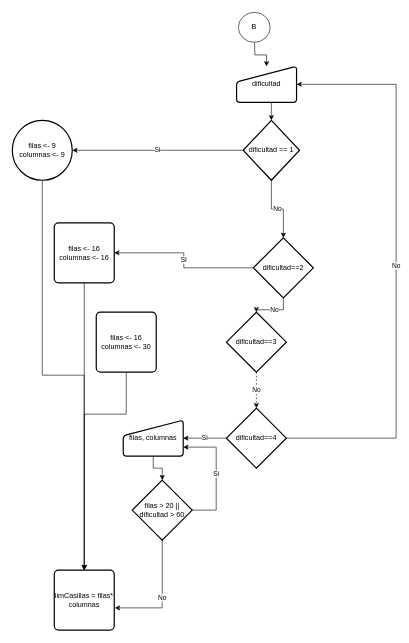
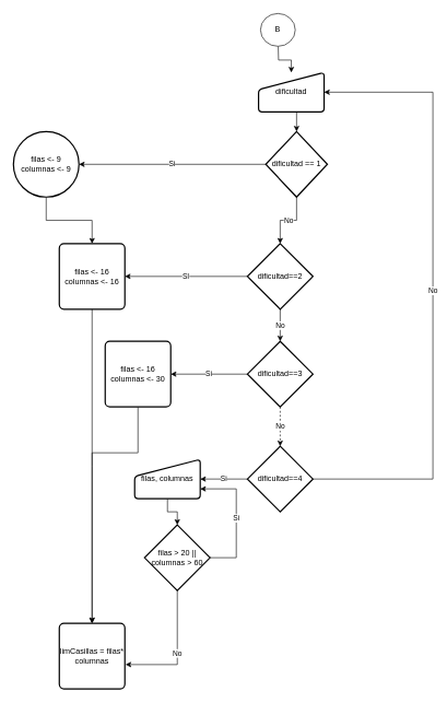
  <mxCell id="0" />
  <mxCell id="1" parent="0" />
  <mxCell id="2" style="edgeStyle=orthogonalEdgeStyle;rounded=0;orthogonalLoop=1;jettySize=auto;html=1;exitX=0.5;exitY=1;exitDx=0;exitDy=0;" parent="1" target="4" edge="1"><mxGeometry relative="1" as="geometry"><mxPoint x="424" y="70" as="sourcePoint" /></mxGeometry></mxCell>
  <mxCell id="3" style="edgeStyle=orthogonalEdgeStyle;rounded=0;orthogonalLoop=1;jettySize=auto;html=1;exitX=0.5;exitY=1;exitDx=0;exitDy=0;entryX=0.5;entryY=0;entryDx=0;entryDy=0;entryPerimeter=0;" parent="1" source="4" target="7" edge="1"><mxGeometry relative="1" as="geometry" /></mxCell>
  <mxCell id="4" value="dificultad" style="html=1;strokeWidth=2;shape=manualInput;whiteSpace=wrap;rounded=1;size=26;arcSize=11;" parent="1" vertex="1"><mxGeometry x="394" y="110" width="100" height="60" as="geometry" /></mxCell>
  <mxCell id="5" value="No" style="edgeStyle=orthogonalEdgeStyle;rounded=0;orthogonalLoop=1;jettySize=auto;html=1;entryX=0.5;entryY=0;entryDx=0;entryDy=0;entryPerimeter=0;" edge="1" parent="1" source="7" target="22"><mxGeometry relative="1" as="geometry" /></mxCell>
  <mxCell id="6" value="Si" style="edgeStyle=orthogonalEdgeStyle;rounded=0;orthogonalLoop=1;jettySize=auto;html=1;" edge="1" parent="1" source="7" target="9"><mxGeometry relative="1" as="geometry" /></mxCell>
  <mxCell id="7" value="dificultad == 1" style="strokeWidth=2;html=1;shape=mxgraph.flowchart.decision;whiteSpace=wrap;" parent="1" vertex="1"><mxGeometry x="405" y="200" width="94" height="100" as="geometry" /></mxCell>
- <mxCell id="8" style="edgeStyle=orthogonalEdgeStyle;rounded=0;orthogonalLoop=1;jettySize=auto;html=1;entryX=0.5;entryY=0;entryDx=0;entryDy=0;" edge="1" parent="1" source="9" target="18"><mxGeometry relative="1" as="geometry" /></mxCell>
+ <mxCell id="8" style="edgeStyle=orthogonalEdgeStyle;rounded=0;orthogonalLoop=1;jettySize=auto;html=1;" edge="1" parent="1" source="9" target="11"><mxGeometry relative="1" as="geometry" /></mxCell>
  <mxCell id="9" value="filas &amp;lt;- 9&lt;br&gt;columnas &amp;lt;- 9" style="ellipse;whiteSpace=wrap;html=1;absoluteArcSize=1;arcSize=14;strokeWidth=2;" parent="1" vertex="1"><mxGeometry x="20" y="200" width="100" height="100" as="geometry" /></mxCell>
  <mxCell id="10" style="edgeStyle=orthogonalEdgeStyle;rounded=0;orthogonalLoop=1;jettySize=auto;html=1;" edge="1" parent="1" source="11"><mxGeometry relative="1" as="geometry"><mxPoint x="140" y="950" as="targetPoint" /></mxGeometry></mxCell>
  <mxCell id="11" value="filas &amp;lt;- 16&lt;br&gt;columnas &amp;lt;- 16" style="rounded=1;whiteSpace=wrap;html=1;absoluteArcSize=1;arcSize=14;strokeWidth=2;" parent="1" vertex="1"><mxGeometry x="90" y="371" width="100" height="100" as="geometry" /></mxCell>
  <mxCell id="12" style="edgeStyle=orthogonalEdgeStyle;rounded=0;orthogonalLoop=1;jettySize=auto;html=1;exitX=0.5;exitY=1;exitDx=0;exitDy=0;entryX=0.5;entryY=0;entryDx=0;entryDy=0;entryPerimeter=0;" parent="1" source="29" target="15" edge="1"><mxGeometry relative="1" as="geometry" /></mxCell>
  <mxCell id="13" value="Si" style="edgeStyle=orthogonalEdgeStyle;rounded=0;orthogonalLoop=1;jettySize=auto;html=1;entryX=1;entryY=0.75;entryDx=0;entryDy=0;" edge="1" parent="1" source="15" target="29"><mxGeometry relative="1" as="geometry"><mxPoint x="350" y="740" as="targetPoint" /><Array as="points"><mxPoint x="360" y="850" /><mxPoint x="360" y="745" /></Array></mxGeometry></mxCell>
  <mxCell id="14" value="No" style="edgeStyle=orthogonalEdgeStyle;rounded=0;orthogonalLoop=1;jettySize=auto;html=1;entryX=1.01;entryY=0.63;entryDx=0;entryDy=0;entryPerimeter=0;" edge="1" parent="1" source="15" target="18"><mxGeometry relative="1" as="geometry"><Array as="points"><mxPoint x="270" y="1013" /></Array></mxGeometry></mxCell>
- <mxCell id="15" value="filas &amp;gt; 20 || dificultad &amp;gt; 60" style="strokeWidth=2;html=1;shape=mxgraph.flowchart.decision;whiteSpace=wrap;" parent="1" vertex="1"><mxGeometry x="220" y="800" width="100" height="100" as="geometry" /></mxCell>
+ <mxCell id="15" value="filas &amp;gt; 20 || columnas &amp;gt; 60" style="strokeWidth=2;html=1;shape=mxgraph.flowchart.decision;whiteSpace=wrap;" parent="1" vertex="1"><mxGeometry x="220" y="800" width="100" height="100" as="geometry" /></mxCell>
  <mxCell id="16" style="edgeStyle=orthogonalEdgeStyle;rounded=0;orthogonalLoop=1;jettySize=auto;html=1;exitX=0.5;exitY=1;exitDx=0;exitDy=0;" edge="1" parent="1" source="17"><mxGeometry relative="1" as="geometry"><mxPoint x="140" y="950" as="targetPoint" /><Array as="points"><mxPoint x="210" y="690" /><mxPoint x="140" y="690" /></Array></mxGeometry></mxCell>
  <mxCell id="17" value="filas &amp;lt;- 16&lt;br&gt;columnas &amp;lt;- 30" style="rounded=1;whiteSpace=wrap;html=1;absoluteArcSize=1;arcSize=14;strokeWidth=2;" parent="1" vertex="1"><mxGeometry x="160" y="520" width="100" height="100" as="geometry" /></mxCell>
  <mxCell id="18" value="limCasillas = filas* columnas" style="rounded=1;whiteSpace=wrap;html=1;absoluteArcSize=1;arcSize=14;strokeWidth=2;" parent="1" vertex="1"><mxGeometry x="90" y="950" width="100" height="100" as="geometry" /></mxCell>
  <mxCell id="19" value="B" style="ellipse;whiteSpace=wrap;html=1;" vertex="1" parent="1"><mxGeometry x="397" y="20" width="53" height="50" as="geometry" /></mxCell>
  <mxCell id="20" value="SI" style="edgeStyle=orthogonalEdgeStyle;rounded=0;orthogonalLoop=1;jettySize=auto;html=1;entryX=1;entryY=0.5;entryDx=0;entryDy=0;" edge="1" parent="1" source="22" target="11"><mxGeometry relative="1" as="geometry" /></mxCell>
  <mxCell id="21" value="No" style="edgeStyle=orthogonalEdgeStyle;rounded=0;orthogonalLoop=1;jettySize=auto;html=1;entryX=0.5;entryY=0;entryDx=0;entryDy=0;entryPerimeter=0;" edge="1" parent="1" source="22" target="25"><mxGeometry relative="1" as="geometry" /></mxCell>
- <mxCell id="22" value="dificultad==2" style="strokeWidth=2;html=1;shape=mxgraph.flowchart.decision;whiteSpace=wrap;" vertex="1" parent="1"><mxGeometry x="422" y="396" width="100" height="100" as="geometry" /></mxCell>
+ <mxCell id="22" value="dificultad==2" style="strokeWidth=2;html=1;shape=mxgraph.flowchart.decision;whiteSpace=wrap;" vertex="1" parent="1"><mxGeometry x="377" y="371" width="100" height="100" as="geometry" /></mxCell>
+ <mxCell id="23" value="Si" style="edgeStyle=orthogonalEdgeStyle;rounded=0;orthogonalLoop=1;jettySize=auto;html=1;" edge="1" parent="1" source="25" target="17"><mxGeometry relative="1" as="geometry" /></mxCell>
  <mxCell id="24" value="No" style="edgeStyle=orthogonalEdgeStyle;rounded=0;orthogonalLoop=1;jettySize=auto;html=1;entryX=0.5;entryY=0;entryDx=0;entryDy=0;entryPerimeter=0;dashed=1;" edge="1" parent="1" source="25" target="28"><mxGeometry relative="1" as="geometry" /></mxCell>
  <mxCell id="25" value="dificultad==3" style="strokeWidth=2;html=1;shape=mxgraph.flowchart.decision;whiteSpace=wrap;" vertex="1" parent="1"><mxGeometry x="377" y="520" width="100" height="100" as="geometry" /></mxCell>
  <mxCell id="26" value="Si" style="edgeStyle=orthogonalEdgeStyle;rounded=0;orthogonalLoop=1;jettySize=auto;html=1;" edge="1" parent="1" source="28" target="29"><mxGeometry relative="1" as="geometry" /></mxCell>
  <mxCell id="27" value="No" style="edgeStyle=orthogonalEdgeStyle;rounded=0;orthogonalLoop=1;jettySize=auto;html=1;entryX=1;entryY=0.5;entryDx=0;entryDy=0;" edge="1" parent="1" source="28" target="4"><mxGeometry relative="1" as="geometry"><Array as="points"><mxPoint x="660" y="730" /><mxPoint x="660" y="140" /></Array></mxGeometry></mxCell>
  <mxCell id="28" value="dificultad==4" style="strokeWidth=2;html=1;shape=mxgraph.flowchart.decision;whiteSpace=wrap;" vertex="1" parent="1"><mxGeometry x="377" y="680" width="100" height="100" as="geometry" /></mxCell>
  <mxCell id="29" value="filas, columnas" style="html=1;strokeWidth=2;shape=manualInput;whiteSpace=wrap;rounded=1;size=26;arcSize=11;" parent="1" vertex="1"><mxGeometry x="205" y="700" width="100" height="60" as="geometry" /></mxCell>
